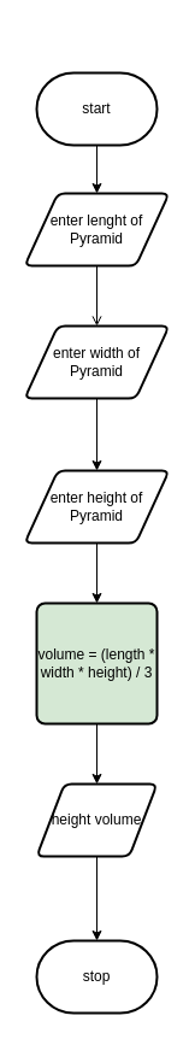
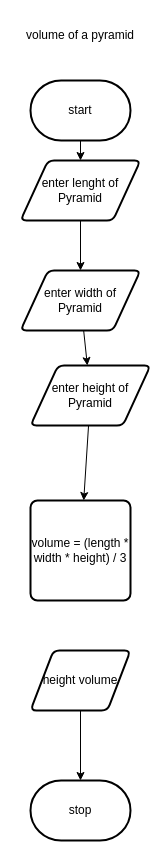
  <mxCell id="0" />
  <mxCell id="1" parent="0" />
  <mxCell id="2" value="" style="edgeStyle=none;html=1;" edge="1" parent="1" source="3" target="5"><mxGeometry relative="1" as="geometry" /></mxCell>
- <mxCell id="3" value="start" style="strokeWidth=2;html=1;shape=mxgraph.flowchart.terminator;whiteSpace=wrap;" vertex="1" parent="1"><mxGeometry x="30" y="60" width="100" height="60" as="geometry" /></mxCell>
- <mxCell id="4" value="" style="edgeStyle=none;html=1;entryX=0.5;entryY=0;entryDx=0;entryDy=0;endArrow=open;" edge="1" parent="1" source="5" target="13"><mxGeometry relative="1" as="geometry" /></mxCell>
+ <mxCell id="3" value="start" style="strokeWidth=2;html=1;shape=mxgraph.flowchart.terminator;whiteSpace=wrap;" vertex="1" parent="1"><mxGeometry x="30" y="80" width="100" height="60" as="geometry" /></mxCell>
+ <mxCell id="4" value="" style="edgeStyle=none;html=1;entryX=0.5;entryY=0;entryDx=0;entryDy=0;" edge="1" parent="1" source="5" target="13"><mxGeometry relative="1" as="geometry" /></mxCell>
  <mxCell id="5" value="enter lenght of Pyramid" style="shape=parallelogram;html=1;strokeWidth=2;perimeter=parallelogramPerimeter;whiteSpace=wrap;rounded=1;arcSize=12;size=0.23;" vertex="1" parent="1"><mxGeometry x="20" y="160" width="120" height="60" as="geometry" /></mxCell>
- <mxCell id="6" value="" style="edgeStyle=none;html=1;" edge="1" parent="1" source="7" target="9"><mxGeometry relative="1" as="geometry" /></mxCell>
- <mxCell id="7" value="volume = (length * width * height) / 3" style="rounded=1;whiteSpace=wrap;html=1;absoluteArcSize=1;arcSize=14;strokeWidth=2;fillColor=#d5e8d4;" vertex="1" parent="1"><mxGeometry x="30" y="500" width="100" height="100" as="geometry" /></mxCell>
+ <mxCell id="7" value="volume = (length * width * height) / 3" style="rounded=1;whiteSpace=wrap;html=1;absoluteArcSize=1;arcSize=14;strokeWidth=2;" vertex="1" parent="1"><mxGeometry x="30" y="500" width="100" height="100" as="geometry" /></mxCell>
  <mxCell id="8" value="" style="edgeStyle=none;html=1;" edge="1" parent="1" source="9" target="10"><mxGeometry relative="1" as="geometry" /></mxCell>
  <mxCell id="9" value="height volume" style="shape=parallelogram;html=1;strokeWidth=2;perimeter=parallelogramPerimeter;whiteSpace=wrap;rounded=1;arcSize=12;size=0.23;" vertex="1" parent="1"><mxGeometry x="30" y="650" width="100" height="60" as="geometry" /></mxCell>
  <mxCell id="10" value="stop" style="strokeWidth=2;html=1;shape=mxgraph.flowchart.terminator;whiteSpace=wrap;" vertex="1" parent="1"><mxGeometry x="30" y="780" width="100" height="60" as="geometry" /></mxCell>
+ <mxCell id="11" value="volume of a pyramid" style="text;html=1;strokeColor=none;fillColor=none;align=center;verticalAlign=middle;whiteSpace=wrap;rounded=0;" vertex="1" parent="1"><mxGeometry x="20" y="20" width="120" height="30" as="geometry" /></mxCell>
  <mxCell id="12" value="" style="edgeStyle=none;html=1;" edge="1" parent="1" source="13" target="15"><mxGeometry relative="1" as="geometry" /></mxCell>
  <mxCell id="13" value="enter width of Pyramid" style="shape=parallelogram;html=1;strokeWidth=2;perimeter=parallelogramPerimeter;whiteSpace=wrap;rounded=1;arcSize=12;size=0.23;" vertex="1" parent="1"><mxGeometry x="20" y="270" width="120" height="60" as="geometry" /></mxCell>
  <mxCell id="14" value="" style="edgeStyle=none;html=1;" edge="1" parent="1" source="15" target="7"><mxGeometry relative="1" as="geometry" /></mxCell>
- <mxCell id="15" value="enter height of Pyramid" style="shape=parallelogram;html=1;strokeWidth=2;perimeter=parallelogramPerimeter;whiteSpace=wrap;rounded=1;arcSize=12;size=0.23;" vertex="1" parent="1"><mxGeometry x="20" y="390" width="120" height="60" as="geometry" /></mxCell>
+ <mxCell id="15" value="enter height of Pyramid" style="shape=parallelogram;html=1;strokeWidth=2;perimeter=parallelogramPerimeter;whiteSpace=wrap;rounded=1;arcSize=12;size=0.23;" vertex="1" parent="1"><mxGeometry x="30" y="365" width="120" height="60" as="geometry" /></mxCell>
